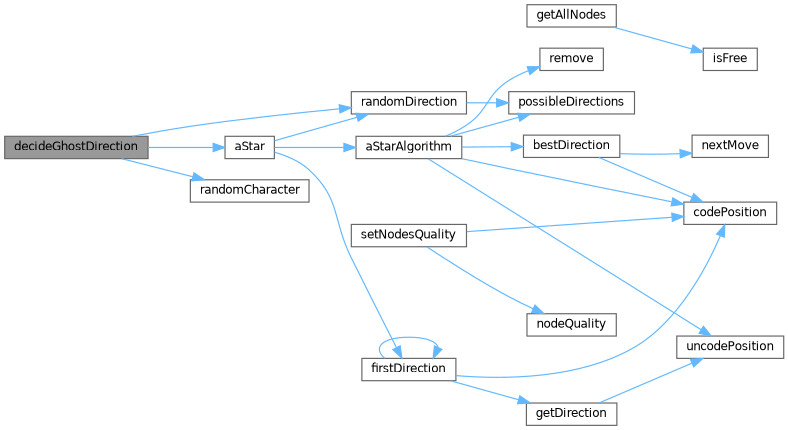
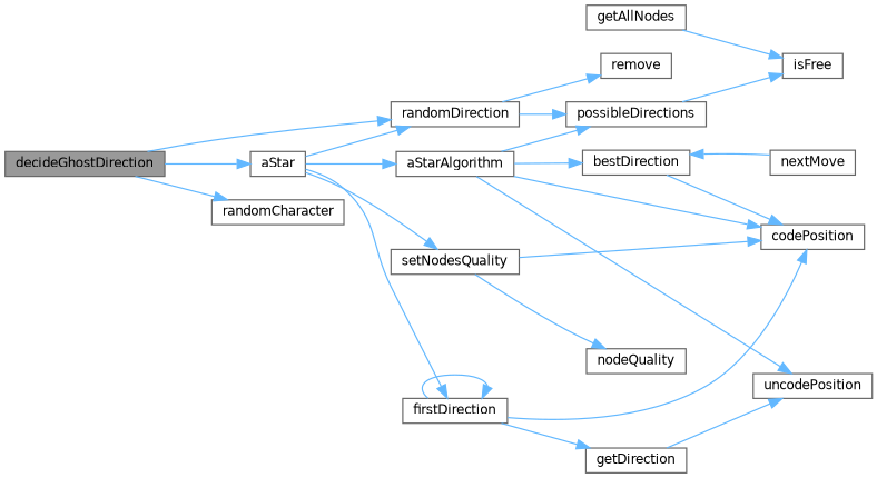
  digraph {
    rankdir=LR
    node [color=grey40 fillcolor=white fontname=Helvetica fontsize=10 shape=box style=filled]
    edge [color=steelblue1 fontname=Helvetica fontsize=10 labelfontname=Helvetica labelfontsize=10 style=solid]
    n1 [color=gray40 fillcolor=grey60 fontcolor=black height=0.2 label=decideGhostDirection width=0.4]
    n2 [height=0.2 label=aStar width=0.4]
    n3 [height=0.2 label=randomCharacter width=0.4]
    n4 [height=0.2 label=randomDirection width=0.4]
    n5 [height=0.2 label=aStarAlgorithm width=0.4]
    n6 [height=0.2 label=firstDirection width=0.4]
    n7 [height=0.2 label=setNodesQuality width=0.4]
    n8 [height=0.2 label=possibleDirections width=0.4]
    n9 [height=0.2 label=bestDirection width=0.4]
    n10 [height=0.2 label=codePosition width=0.4]
    n11 [height=0.2 label=remove width=0.4]
    n12 [height=0.2 label=uncodePosition width=0.4]
    n13 [height=0.2 label=getDirection width=0.4]
    n14 [height=0.2 label=getAllNodes width=0.4]
    n15 [height=0.2 label=isFree width=0.4]
    n16 [height=0.2 label=nodeQuality width=0.4]
    n17 [height=0.2 label=nextMove width=0.4]
    n1 -> n2
    n1 -> n3
    n1 -> n4
    n2 -> n4
    n2 -> n5
    n2 -> n6
+   n2 -> n7
    n4 -> n8
    n5 -> n8
    n5 -> n9
    n5 -> n10
-   n5 -> n11
+   n4 -> n11
    n5 -> n12
    n6 -> n6
    n6 -> n10
    n6 -> n13
    n7 -> n10
    n7 -> n16
+   n8 -> n15
    n9 -> n10
-   n9 -> n17
+   n17 -> n9
    n13 -> n12
    n14 -> n15
  }
